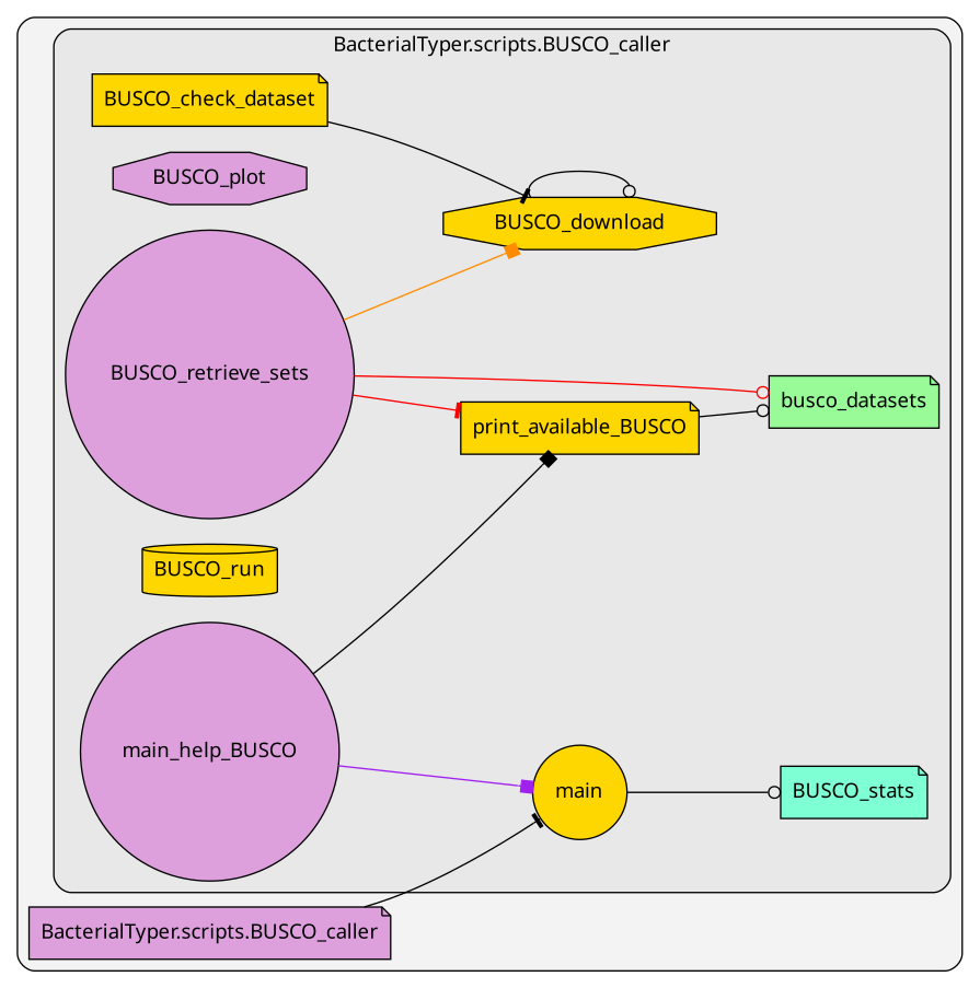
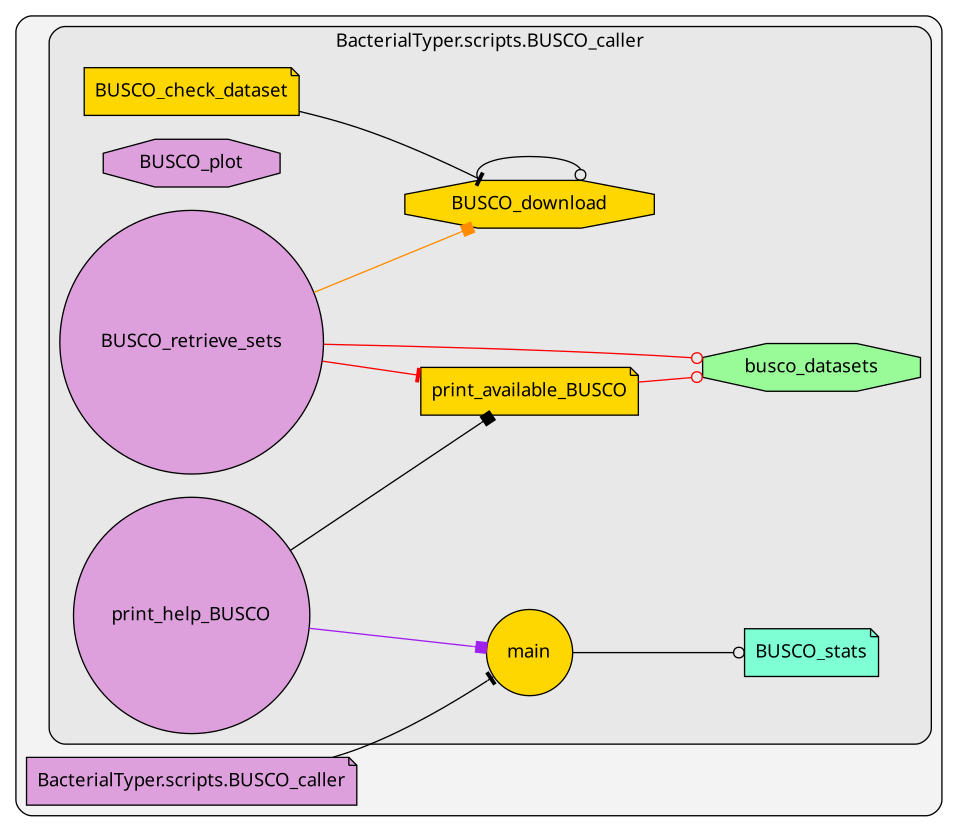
  digraph {
    clusterrank=local
    fontname="Noto Sans"
    rankdir=LR
    node [fillcolor=gold fontcolor="#000000" fontname="Noto Sans" group=0 shape=note style=filled]
    edge [arrowhead=odot color=black fontname="Noto Sans" style=solid]
    n1 [label=BUSCO_check_dataset]
    n2 [label=BUSCO_download shape=octagon]
    n3 [fillcolor=plum label=BUSCO_plot shape=octagon]
    n4 [fillcolor=plum label=BUSCO_retrieve_sets shape=circle]
-   n5 [label=BUSCO_run shape=cylinder]
    n6 [fillcolor=aquamarine label=BUSCO_stats]
-   n7 [fillcolor=palegreen label=busco_datasets]
+   n7 [fillcolor=palegreen label=busco_datasets shape=octagon]
    n8 [label=main shape=circle]
    n9 [label=print_available_BUSCO]
-   n10 [fillcolor=plum label=main_help_BUSCO shape=circle]
+   n10 [fillcolor=plum label=print_help_BUSCO shape=circle]
    n11 [fillcolor=plum label="BacterialTyper.scripts.BUSCO_caller"]
    subgraph cluster_1 {
      fillcolor="#80808018"
      style="filled,rounded"
      n11
      subgraph cluster_2 {
        fillcolor="#80808018"
        label="BacterialTyper.scripts.BUSCO_caller"
        style="filled,rounded"
        n1
        n2
        n3
        n4
-       n5
        n6
        n7
        n8
        n9
        n10
      }
    }
    n1 -> n2 [arrowhead=tee]
    n2 -> n2
    n4 -> n2 [arrowhead=box color=darkorange]
    n4 -> n7 [color=red]
    n4 -> n9 [arrowhead=tee color=red]
    n8 -> n6
-   n9 -> n7
+   n9 -> n7 [color=red]
    n10 -> n8 [arrowhead=box color=purple]
    n10 -> n9 [arrowhead=box]
    n11 -> n8 [arrowhead=tee]
  }
